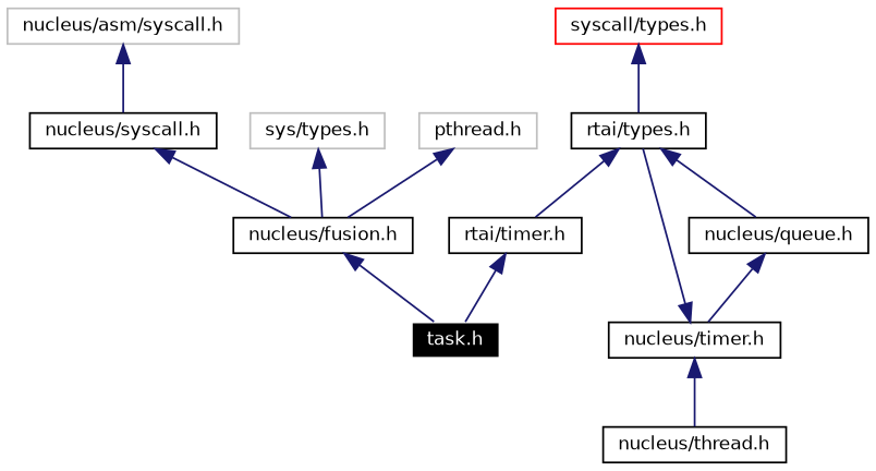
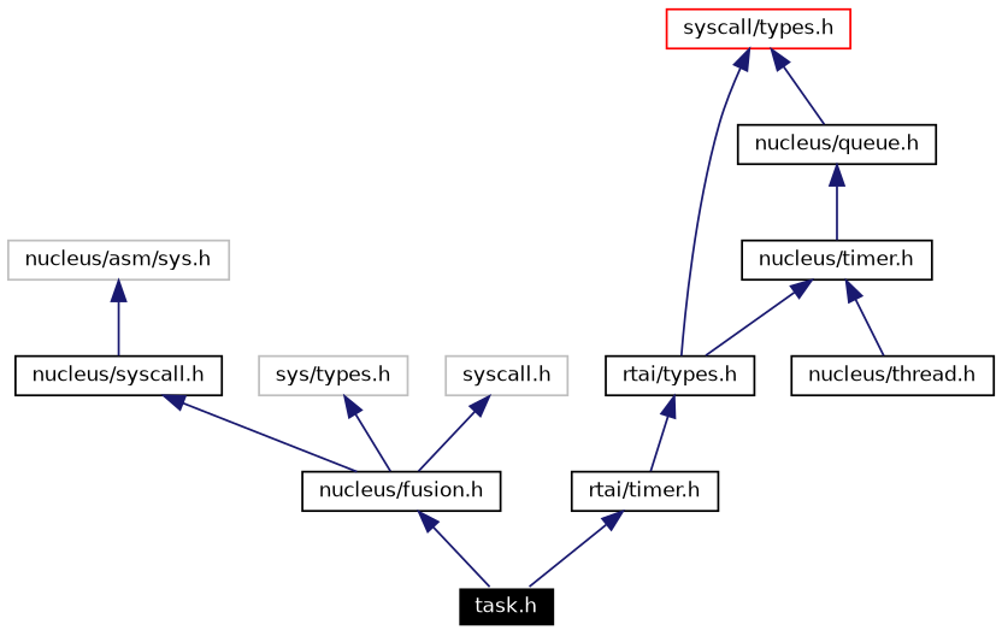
  digraph {
    node [color=black fontname=Helvetica fontsize=10 shape=record]
    edge [color=midnightblue dir=back fontname=Helvetica fontsize=10 labelfontname=Helvetica labelfontsize=10 style=solid]
    n1 [color=white fillcolor=black fontcolor=white height=0.2 label="task.h" style=filled width=0.4]
    n2 [height=0.2 label="nucleus/fusion.h" width=0.4]
    n3 [height=0.2 label="nucleus/syscall.h" width=0.4]
-   n4 [color=grey75 height=0.2 label="nucleus/asm/syscall.h" width=0.4]
+   n4 [color=grey75 height=0.2 label="nucleus/asm/sys.h" width=0.4]
    n5 [color=grey75 height=0.2 label="sys/types.h" width=0.4]
-   n6 [color=grey75 height=0.2 label="pthread.h" width=0.4]
+   n6 [color=grey75 height=0.2 label="syscall.h" width=0.4]
    n7 [height=0.2 label="nucleus/thread.h" width=0.4]
    n8 [height=0.2 label="nucleus/timer.h" width=0.4]
    n9 [height=0.2 label="rtai/types.h" width=0.4]
    n10 [height=0.2 label="rtai/timer.h" width=0.4]
    n11 [height=0.2 label="nucleus/queue.h" width=0.4]
    n12 [color=red height=0.2 label="syscall/types.h" width=0.4]
    n2 -> n1
    n3 -> n2
    n4 -> n3
    n5 -> n2
    n6 -> n2
    n8 -> n7
    n8 -> n9
    n9 -> n10
    n10 -> n1
    n11 -> n8
    n12 -> n9
-   n9 -> n11
+   n12 -> n11
  }
